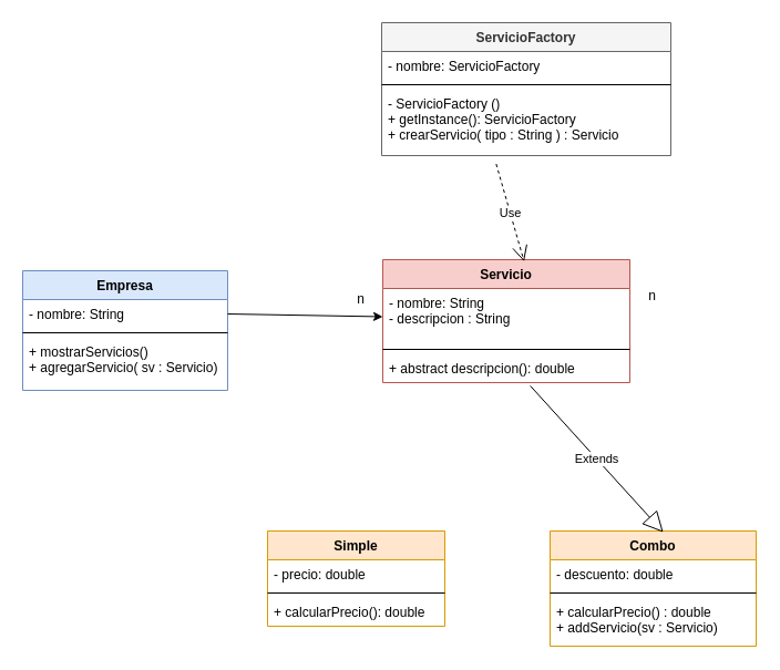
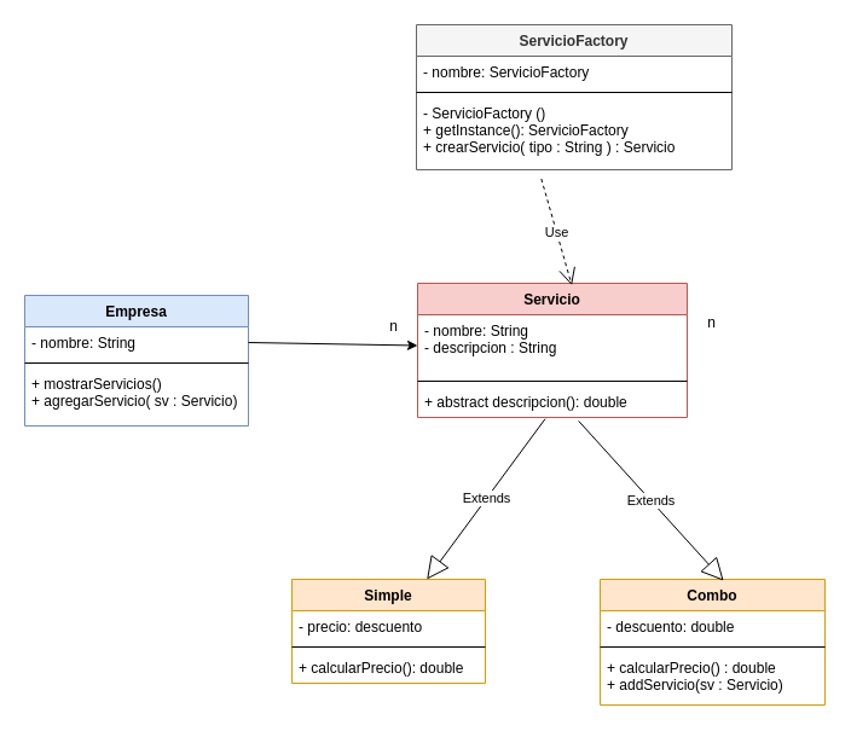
  <mxCell id="0" />
  <mxCell id="1" parent="0" />
  <mxCell id="2" value="Empresa" style="swimlane;fontStyle=1;align=center;verticalAlign=top;childLayout=stackLayout;horizontal=1;startSize=26;horizontalStack=0;resizeParent=1;resizeParentMax=0;resizeLast=0;collapsible=1;marginBottom=0;fillColor=#dae8fc;strokeColor=#6c8ebf;" vertex="1" parent="1"><mxGeometry x="20" y="244" width="185" height="108" as="geometry" /></mxCell>
  <mxCell id="3" value="- nombre: String" style="text;strokeColor=none;fillColor=none;align=left;verticalAlign=top;spacingLeft=4;spacingRight=4;overflow=hidden;rotatable=0;points=[[0,0.5],[1,0.5]];portConstraint=eastwest;" vertex="1" parent="2"><mxGeometry y="26" width="185" height="26" as="geometry" /></mxCell>
  <mxCell id="4" value="" style="line;strokeWidth=1;fillColor=none;align=left;verticalAlign=middle;spacingTop=-1;spacingLeft=3;spacingRight=3;rotatable=0;labelPosition=right;points=[];portConstraint=eastwest;" vertex="1" parent="2"><mxGeometry y="52" width="185" height="8" as="geometry" /></mxCell>
  <mxCell id="5" value="+ mostrarServicios()&#10;+ agregarServicio( sv : Servicio)" style="text;strokeColor=none;fillColor=none;align=left;verticalAlign=top;spacingLeft=4;spacingRight=4;overflow=hidden;rotatable=0;points=[[0,0.5],[1,0.5]];portConstraint=eastwest;" vertex="1" parent="2"><mxGeometry y="60" width="185" height="48" as="geometry" /></mxCell>
  <mxCell id="6" value="Servicio" style="swimlane;fontStyle=1;align=center;verticalAlign=top;childLayout=stackLayout;horizontal=1;startSize=26;horizontalStack=0;resizeParent=1;resizeParentMax=0;resizeLast=0;collapsible=1;marginBottom=0;fillColor=#f8cecc;strokeColor=#b85450;" vertex="1" parent="1"><mxGeometry x="345" y="234" width="223" height="111" as="geometry" /></mxCell>
  <mxCell id="7" value="- nombre: String&#10;- descripcion : String" style="text;strokeColor=none;fillColor=none;align=left;verticalAlign=top;spacingLeft=4;spacingRight=4;overflow=hidden;rotatable=0;points=[[0,0.5],[1,0.5]];portConstraint=eastwest;" vertex="1" parent="6"><mxGeometry y="26" width="223" height="51" as="geometry" /></mxCell>
  <mxCell id="8" value="" style="line;strokeWidth=1;fillColor=none;align=left;verticalAlign=middle;spacingTop=-1;spacingLeft=3;spacingRight=3;rotatable=0;labelPosition=right;points=[];portConstraint=eastwest;" vertex="1" parent="6"><mxGeometry y="77" width="223" height="8" as="geometry" /></mxCell>
  <mxCell id="9" value="+ abstract descripcion(): double" style="text;strokeColor=none;fillColor=none;align=left;verticalAlign=top;spacingLeft=4;spacingRight=4;overflow=hidden;rotatable=0;points=[[0,0.5],[1,0.5]];portConstraint=eastwest;" vertex="1" parent="6"><mxGeometry y="85" width="223" height="26" as="geometry" /></mxCell>
  <mxCell id="10" value="Simple" style="swimlane;fontStyle=1;align=center;verticalAlign=top;childLayout=stackLayout;horizontal=1;startSize=26;horizontalStack=0;resizeParent=1;resizeParentMax=0;resizeLast=0;collapsible=1;marginBottom=0;fillColor=#ffe6cc;strokeColor=#d79b00;" vertex="1" parent="1"><mxGeometry x="241" y="479" width="160" height="86" as="geometry" /></mxCell>
- <mxCell id="11" value="- precio: double" style="text;strokeColor=none;fillColor=none;align=left;verticalAlign=top;spacingLeft=4;spacingRight=4;overflow=hidden;rotatable=0;points=[[0,0.5],[1,0.5]];portConstraint=eastwest;" vertex="1" parent="10"><mxGeometry y="26" width="160" height="26" as="geometry" /></mxCell>
+ <mxCell id="11" value="- precio: descuento" style="text;strokeColor=none;fillColor=none;align=left;verticalAlign=top;spacingLeft=4;spacingRight=4;overflow=hidden;rotatable=0;points=[[0,0.5],[1,0.5]];portConstraint=eastwest;" vertex="1" parent="10"><mxGeometry y="26" width="160" height="26" as="geometry" /></mxCell>
  <mxCell id="12" value="" style="line;strokeWidth=1;fillColor=none;align=left;verticalAlign=middle;spacingTop=-1;spacingLeft=3;spacingRight=3;rotatable=0;labelPosition=right;points=[];portConstraint=eastwest;" vertex="1" parent="10"><mxGeometry y="52" width="160" height="8" as="geometry" /></mxCell>
  <mxCell id="13" value="+ calcularPrecio(): double" style="text;strokeColor=none;fillColor=none;align=left;verticalAlign=top;spacingLeft=4;spacingRight=4;overflow=hidden;rotatable=0;points=[[0,0.5],[1,0.5]];portConstraint=eastwest;" vertex="1" parent="10"><mxGeometry y="60" width="160" height="26" as="geometry" /></mxCell>
  <mxCell id="14" value="Combo" style="swimlane;fontStyle=1;align=center;verticalAlign=top;childLayout=stackLayout;horizontal=1;startSize=26;horizontalStack=0;resizeParent=1;resizeParentMax=0;resizeLast=0;collapsible=1;marginBottom=0;fillColor=#ffe6cc;strokeColor=#d79b00;" vertex="1" parent="1"><mxGeometry x="496" y="479" width="186" height="104" as="geometry" /></mxCell>
  <mxCell id="15" value="- descuento: double" style="text;strokeColor=none;fillColor=none;align=left;verticalAlign=top;spacingLeft=4;spacingRight=4;overflow=hidden;rotatable=0;points=[[0,0.5],[1,0.5]];portConstraint=eastwest;" vertex="1" parent="14"><mxGeometry y="26" width="186" height="26" as="geometry" /></mxCell>
  <mxCell id="16" value="" style="line;strokeWidth=1;fillColor=none;align=left;verticalAlign=middle;spacingTop=-1;spacingLeft=3;spacingRight=3;rotatable=0;labelPosition=right;points=[];portConstraint=eastwest;" vertex="1" parent="14"><mxGeometry y="52" width="186" height="8" as="geometry" /></mxCell>
  <mxCell id="17" value="+ calcularPrecio() : double&#10;+ addServicio(sv : Servicio)" style="text;strokeColor=none;fillColor=none;align=left;verticalAlign=top;spacingLeft=4;spacingRight=4;overflow=hidden;rotatable=0;points=[[0,0.5],[1,0.5]];portConstraint=eastwest;" vertex="1" parent="14"><mxGeometry y="60" width="186" height="44" as="geometry" /></mxCell>
  <mxCell id="18" value="ServicioFactory" style="swimlane;fontStyle=1;align=center;verticalAlign=top;childLayout=stackLayout;horizontal=1;startSize=26;horizontalStack=0;resizeParent=1;resizeParentMax=0;resizeLast=0;collapsible=1;marginBottom=0;fillColor=#f5f5f5;strokeColor=#666666;fontColor=#333333;" vertex="1" parent="1"><mxGeometry x="344" y="20" width="261" height="120" as="geometry" /></mxCell>
  <mxCell id="19" value="- nombre: ServicioFactory" style="text;strokeColor=none;fillColor=none;align=left;verticalAlign=top;spacingLeft=4;spacingRight=4;overflow=hidden;rotatable=0;points=[[0,0.5],[1,0.5]];portConstraint=eastwest;" vertex="1" parent="18"><mxGeometry y="26" width="261" height="26" as="geometry" /></mxCell>
  <mxCell id="20" value="" style="line;strokeWidth=1;fillColor=none;align=left;verticalAlign=middle;spacingTop=-1;spacingLeft=3;spacingRight=3;rotatable=0;labelPosition=right;points=[];portConstraint=eastwest;" vertex="1" parent="18"><mxGeometry y="52" width="261" height="8" as="geometry" /></mxCell>
  <mxCell id="21" value="- ServicioFactory ()&#10;+ getInstance(): ServicioFactory&#10;+ crearServicio( tipo : String ) : Servicio" style="text;strokeColor=none;fillColor=none;align=left;verticalAlign=top;spacingLeft=4;spacingRight=4;overflow=hidden;rotatable=0;points=[[0,0.5],[1,0.5]];portConstraint=eastwest;" vertex="1" parent="18"><mxGeometry y="60" width="261" height="60" as="geometry" /></mxCell>
  <mxCell id="22" value="Use" style="endArrow=open;endSize=12;dashed=1;html=1;rounded=0;exitX=0.396;exitY=1.126;exitDx=0;exitDy=0;exitPerimeter=0;entryX=0.572;entryY=0.015;entryDx=0;entryDy=0;entryPerimeter=0;" edge="1" parent="1" source="21" target="6"><mxGeometry width="160" relative="1" as="geometry"><mxPoint x="347" y="289" as="sourcePoint" /><mxPoint x="507" y="289" as="targetPoint" /></mxGeometry></mxCell>
+ <mxCell id="23" value="Extends" style="endArrow=block;endSize=16;endFill=0;html=1;rounded=0;exitX=0.473;exitY=1.047;exitDx=0;exitDy=0;exitPerimeter=0;" edge="1" parent="1" source="9" target="10"><mxGeometry width="160" relative="1" as="geometry"><mxPoint x="347" y="289" as="sourcePoint" /><mxPoint x="507" y="289" as="targetPoint" /></mxGeometry></mxCell>
  <mxCell id="24" value="Extends" style="endArrow=block;endSize=16;endFill=0;html=1;rounded=0;exitX=0.597;exitY=1.111;exitDx=0;exitDy=0;exitPerimeter=0;entryX=0.549;entryY=0.011;entryDx=0;entryDy=0;entryPerimeter=0;" edge="1" parent="1" source="9" target="14"><mxGeometry width="160" relative="1" as="geometry"><mxPoint x="455.68" y="331.222" as="sourcePoint" /><mxPoint x="357.702" y="489" as="targetPoint" /></mxGeometry></mxCell>
  <mxCell id="25" style="rounded=0;orthogonalLoop=1;jettySize=auto;html=1;exitX=1;exitY=0.5;exitDx=0;exitDy=0;entryX=0;entryY=0.5;entryDx=0;entryDy=0;" edge="1" parent="1" source="3" target="7"><mxGeometry relative="1" as="geometry" /></mxCell>
  <mxCell id="26" value="n" style="text;html=1;align=center;verticalAlign=middle;resizable=0;points=[];autosize=1;strokeColor=none;fillColor=none;" vertex="1" parent="1"><mxGeometry x="316" y="261" width="17" height="17" as="geometry" /></mxCell>
  <mxCell id="27" value="n" style="text;html=1;align=center;verticalAlign=middle;resizable=0;points=[];autosize=1;strokeColor=none;fillColor=none;" vertex="1" parent="1"><mxGeometry x="579" y="258" width="17" height="17" as="geometry" /></mxCell>
